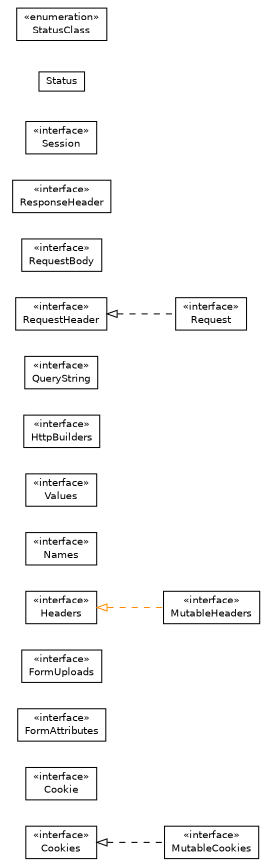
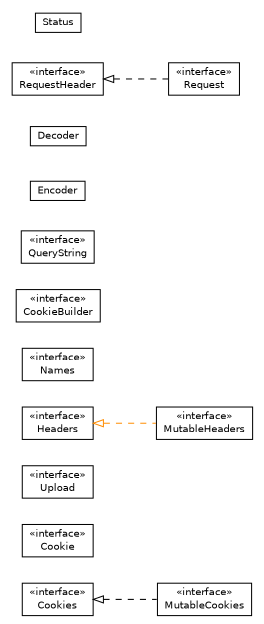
  digraph {
    nodesep=0.25
    rankdir=LR
    ranksep=0.5
    node [fontcolor=black fontname=Helvetica fontsize=10.0 shape=plaintext]
    edge [arrowtail=empty color=black dir=back fontname=Helvetica fontsize=10 headport=p labelfontname=Helvetica labelfontsize=10 style=dashed tailport=p]
    n1 [label=<<table title="org.qiweb.api.http.Cookies" border="0" cellborder="1" cellspacing="0" cellpadding="2" port="p" href="./Cookies.html"> 		<tr><td><table border="0" cellspacing="0" cellpadding="1"> <tr><td align="center" balign="center"> &#171;interface&#187; </td></tr> <tr><td align="center" balign="center"> Cookies </td></tr> 		</table></td></tr> 		</table>>]
    n2 [label=<<table title="org.qiweb.api.http.MutableCookies" border="0" cellborder="1" cellspacing="0" cellpadding="2" port="p" href="./MutableCookies.html"> 		<tr><td><table border="0" cellspacing="0" cellpadding="1"> <tr><td align="center" balign="center"> &#171;interface&#187; </td></tr> <tr><td align="center" balign="center"> MutableCookies </td></tr> 		</table></td></tr> 		</table>>]
    n3 [label=<<table title="org.qiweb.api.http.Cookies.Cookie" border="0" cellborder="1" cellspacing="0" cellpadding="2" port="p" href="./Cookies.Cookie.html"> 		<tr><td><table border="0" cellspacing="0" cellpadding="1"> <tr><td align="center" balign="center"> &#171;interface&#187; </td></tr> <tr><td align="center" balign="center"> Cookie </td></tr> 		</table></td></tr> 		</table>>]
-   n4 [label=<<table title="org.qiweb.api.http.FormAttributes" border="0" cellborder="1" cellspacing="0" cellpadding="2" port="p" href="./FormAttributes.html"> 		<tr><td><table border="0" cellspacing="0" cellpadding="1"> <tr><td align="center" balign="center"> &#171;interface&#187; </td></tr> <tr><td align="center" balign="center"> FormAttributes </td></tr> 		</table></td></tr> 		</table>>]
-   n5 [label=<<table title="org.qiweb.api.http.FormUploads" border="0" cellborder="1" cellspacing="0" cellpadding="2" port="p" href="./FormUploads.html"> 		<tr><td><table border="0" cellspacing="0" cellpadding="1"> <tr><td align="center" balign="center"> &#171;interface&#187; </td></tr> <tr><td align="center" balign="center"> FormUploads </td></tr> 		</table></td></tr> 		</table>>]
+   n6 [label=<<table title="org.qiweb.api.http.FormUploads.Upload" border="0" cellborder="1" cellspacing="0" cellpadding="2" port="p" href="./FormUploads.Upload.html"> 		<tr><td><table border="0" cellspacing="0" cellpadding="1"> <tr><td align="center" balign="center"> &#171;interface&#187; </td></tr> <tr><td align="center" balign="center"> Upload </td></tr> 		</table></td></tr> 		</table>>]
    n7 [label=<<table title="org.qiweb.api.http.Headers" border="0" cellborder="1" cellspacing="0" cellpadding="2" port="p" href="./Headers.html"> 		<tr><td><table border="0" cellspacing="0" cellpadding="1"> <tr><td align="center" balign="center"> &#171;interface&#187; </td></tr> <tr><td align="center" balign="center"> Headers </td></tr> 		</table></td></tr> 		</table>>]
    n8 [label=<<table title="org.qiweb.api.http.MutableHeaders" border="0" cellborder="1" cellspacing="0" cellpadding="2" port="p" href="./MutableHeaders.html"> 		<tr><td><table border="0" cellspacing="0" cellpadding="1"> <tr><td align="center" balign="center"> &#171;interface&#187; </td></tr> <tr><td align="center" balign="center"> MutableHeaders </td></tr> 		</table></td></tr> 		</table>>]
    n9 [label=<<table title="org.qiweb.api.http.Headers.Names" border="0" cellborder="1" cellspacing="0" cellpadding="2" port="p" href="./Headers.Names.html"> 		<tr><td><table border="0" cellspacing="0" cellpadding="1"> <tr><td align="center" balign="center"> &#171;interface&#187; </td></tr> <tr><td align="center" balign="center"> Names </td></tr> 		</table></td></tr> 		</table>>]
-   n10 [label=<<table title="org.qiweb.api.http.Headers.Values" border="0" cellborder="1" cellspacing="0" cellpadding="2" port="p" href="./Headers.Values.html"> 		<tr><td><table border="0" cellspacing="0" cellpadding="1"> <tr><td align="center" balign="center"> &#171;interface&#187; </td></tr> <tr><td align="center" balign="center"> Values </td></tr> 		</table></td></tr> 		</table>>]
-   n11 [label=<<table title="org.qiweb.api.http.HttpBuilders" border="0" cellborder="1" cellspacing="0" cellpadding="2" port="p" href="./HttpBuilders.html"> 		<tr><td><table border="0" cellspacing="0" cellpadding="1"> <tr><td align="center" balign="center"> &#171;interface&#187; </td></tr> <tr><td align="center" balign="center"> HttpBuilders </td></tr> 		</table></td></tr> 		</table>>]
+   n12 [label=<<table title="org.qiweb.api.http.HttpBuilders.CookieBuilder" border="0" cellborder="1" cellspacing="0" cellpadding="2" port="p" href="./HttpBuilders.CookieBuilder.html"> 		<tr><td><table border="0" cellspacing="0" cellpadding="1"> <tr><td align="center" balign="center"> &#171;interface&#187; </td></tr> <tr><td align="center" balign="center"> CookieBuilder </td></tr> 		</table></td></tr> 		</table>>]
    n13 [label=<<table title="org.qiweb.api.http.QueryString" border="0" cellborder="1" cellspacing="0" cellpadding="2" port="p" href="./QueryString.html"> 		<tr><td><table border="0" cellspacing="0" cellpadding="1"> <tr><td align="center" balign="center"> &#171;interface&#187; </td></tr> <tr><td align="center" balign="center"> QueryString </td></tr> 		</table></td></tr> 		</table>>]
+   n14 [label=<<table title="org.qiweb.api.http.QueryString.Encoder" border="0" cellborder="1" cellspacing="0" cellpadding="2" port="p" href="./QueryString.Encoder.html"> 		<tr><td><table border="0" cellspacing="0" cellpadding="1"> <tr><td align="center" balign="center"> Encoder </td></tr> 		</table></td></tr> 		</table>>]
+   n15 [label=<<table title="org.qiweb.api.http.QueryString.Decoder" border="0" cellborder="1" cellspacing="0" cellpadding="2" port="p" href="./QueryString.Decoder.html"> 		<tr><td><table border="0" cellspacing="0" cellpadding="1"> <tr><td align="center" balign="center"> Decoder </td></tr> 		</table></td></tr> 		</table>>]
    n16 [label=<<table title="org.qiweb.api.http.Request" border="0" cellborder="1" cellspacing="0" cellpadding="2" port="p" href="./Request.html"> 		<tr><td><table border="0" cellspacing="0" cellpadding="1"> <tr><td align="center" balign="center"> &#171;interface&#187; </td></tr> <tr><td align="center" balign="center"> Request </td></tr> 		</table></td></tr> 		</table>>]
-   n17 [label=<<table title="org.qiweb.api.http.RequestBody" border="0" cellborder="1" cellspacing="0" cellpadding="2" port="p" href="./RequestBody.html"> 		<tr><td><table border="0" cellspacing="0" cellpadding="1"> <tr><td align="center" balign="center"> &#171;interface&#187; </td></tr> <tr><td align="center" balign="center"> RequestBody </td></tr> 		</table></td></tr> 		</table>>]
    n18 [label=<<table title="org.qiweb.api.http.RequestHeader" border="0" cellborder="1" cellspacing="0" cellpadding="2" port="p" href="./RequestHeader.html"> 		<tr><td><table border="0" cellspacing="0" cellpadding="1"> <tr><td align="center" balign="center"> &#171;interface&#187; </td></tr> <tr><td align="center" balign="center"> RequestHeader </td></tr> 		</table></td></tr> 		</table>>]
-   n19 [label=<<table title="org.qiweb.api.http.ResponseHeader" border="0" cellborder="1" cellspacing="0" cellpadding="2" port="p" href="./ResponseHeader.html"> 		<tr><td><table border="0" cellspacing="0" cellpadding="1"> <tr><td align="center" balign="center"> &#171;interface&#187; </td></tr> <tr><td align="center" balign="center"> ResponseHeader </td></tr> 		</table></td></tr> 		</table>>]
-   n20 [label=<<table title="org.qiweb.api.http.Session" border="0" cellborder="1" cellspacing="0" cellpadding="2" port="p" href="./Session.html"> 		<tr><td><table border="0" cellspacing="0" cellpadding="1"> <tr><td align="center" balign="center"> &#171;interface&#187; </td></tr> <tr><td align="center" balign="center"> Session </td></tr> 		</table></td></tr> 		</table>>]
    n21 [label=<<table title="org.qiweb.api.http.Status" border="0" cellborder="1" cellspacing="0" cellpadding="2" port="p" href="./Status.html"> 		<tr><td><table border="0" cellspacing="0" cellpadding="1"> <tr><td align="center" balign="center"> Status </td></tr> 		</table></td></tr> 		</table>>]
-   n22 [label=<<table title="org.qiweb.api.http.StatusClass" border="0" cellborder="1" cellspacing="0" cellpadding="2" port="p" href="./StatusClass.html"> 		<tr><td><table border="0" cellspacing="0" cellpadding="1"> <tr><td align="center" balign="center"> &#171;enumeration&#187; </td></tr> <tr><td align="center" balign="center"> StatusClass </td></tr> 		</table></td></tr> 		</table>>]
    n1 -> n2
    n7 -> n8 [color=darkorange]
    n18 -> n16
  }
